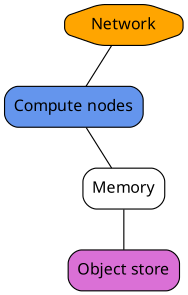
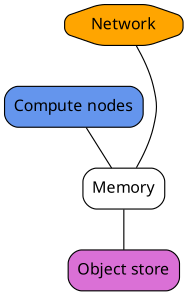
  graph {
    fontname="sans serif"
    node [fontname="sans serif" shape=box style="filled, rounded"]
    edge [fontname="sans serif"]
    "Compute nodes" [fillcolor=cornflowerblue]
    Memory [fillcolor=white]
    "Object store" [fillcolor=orchid]
    Network [fillcolor=orange shape=octagon]
    subgraph sub_1 {
      rank=same
      "Compute nodes"
    }
    subgraph sub_2 {
      rank=same
      Memory
    }
    subgraph sub_3 {
      rank=same
      "Object store"
    }
    subgraph sub_4 {
      rank=same
      Network
    }
    "Compute nodes" -- Memory
    Memory -- "Object store"
-   Network -- "Compute nodes"
+   Network -- Memory
  }
